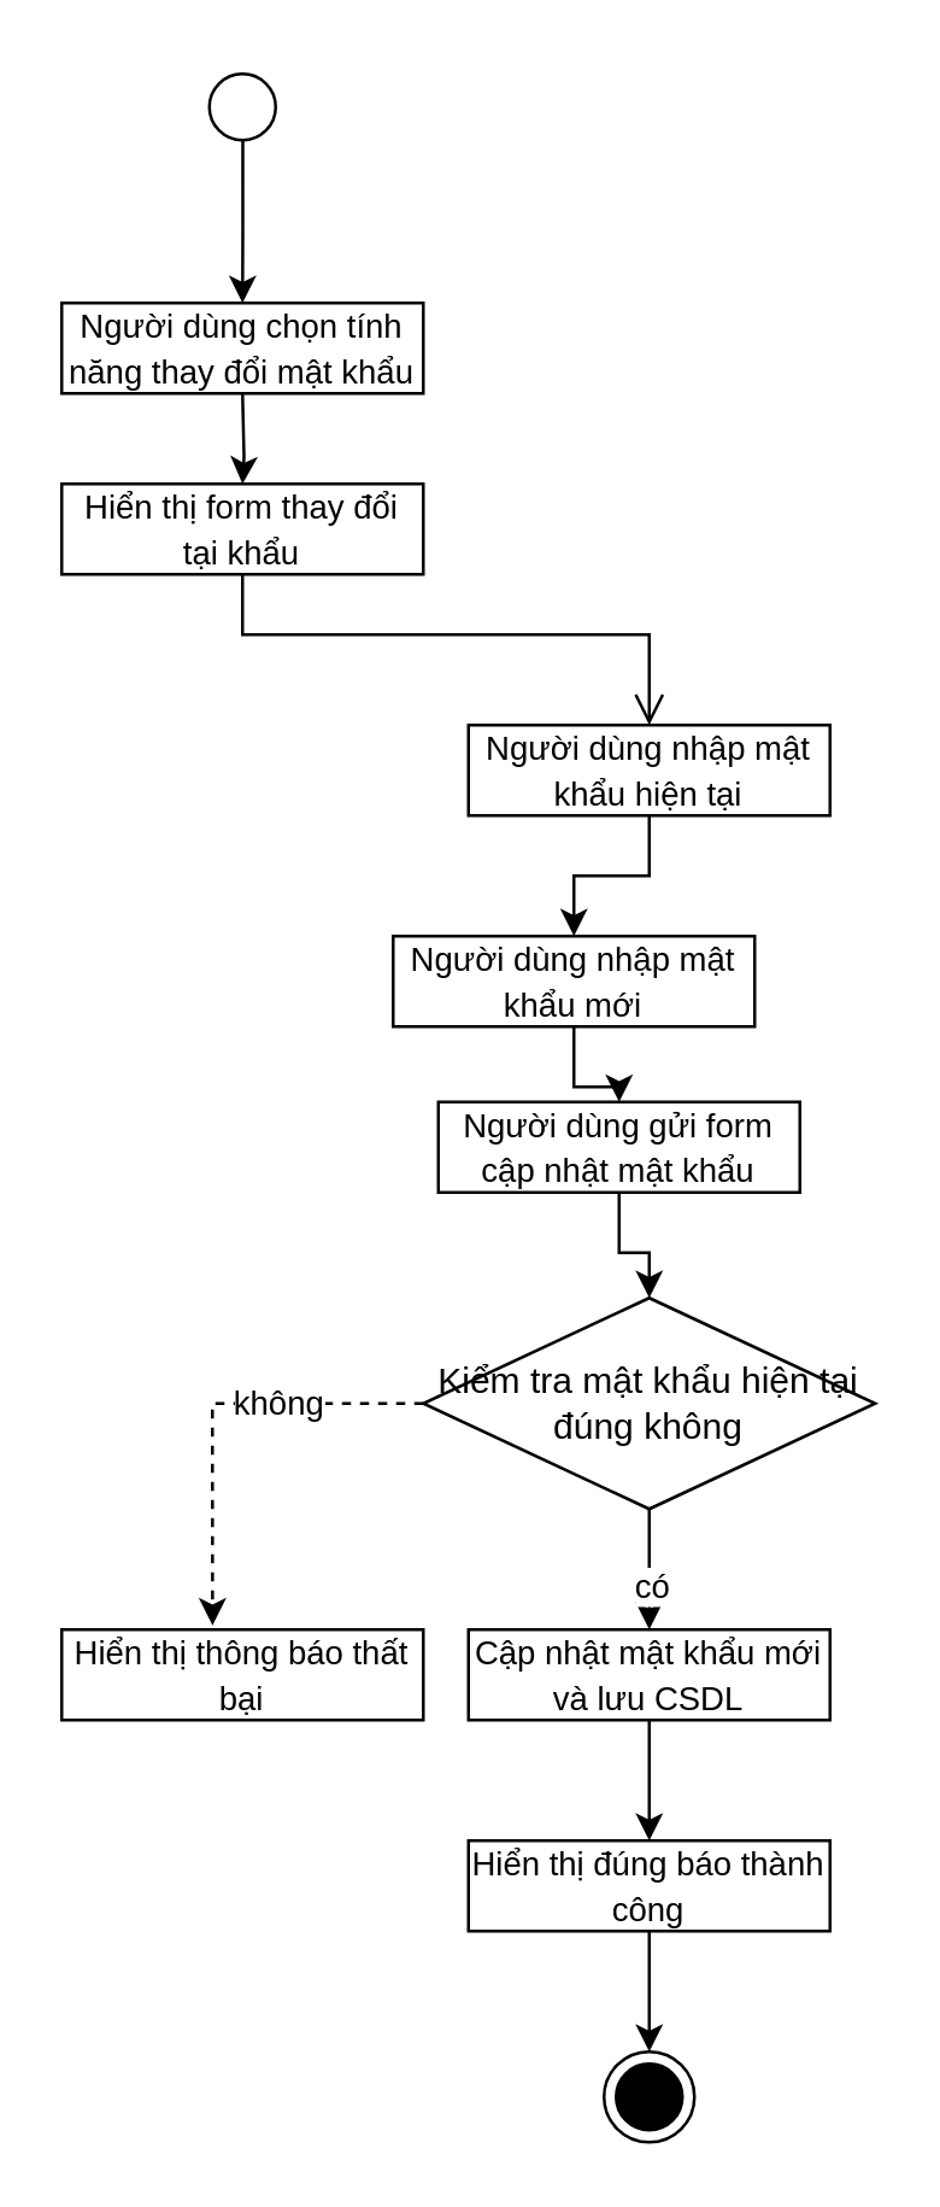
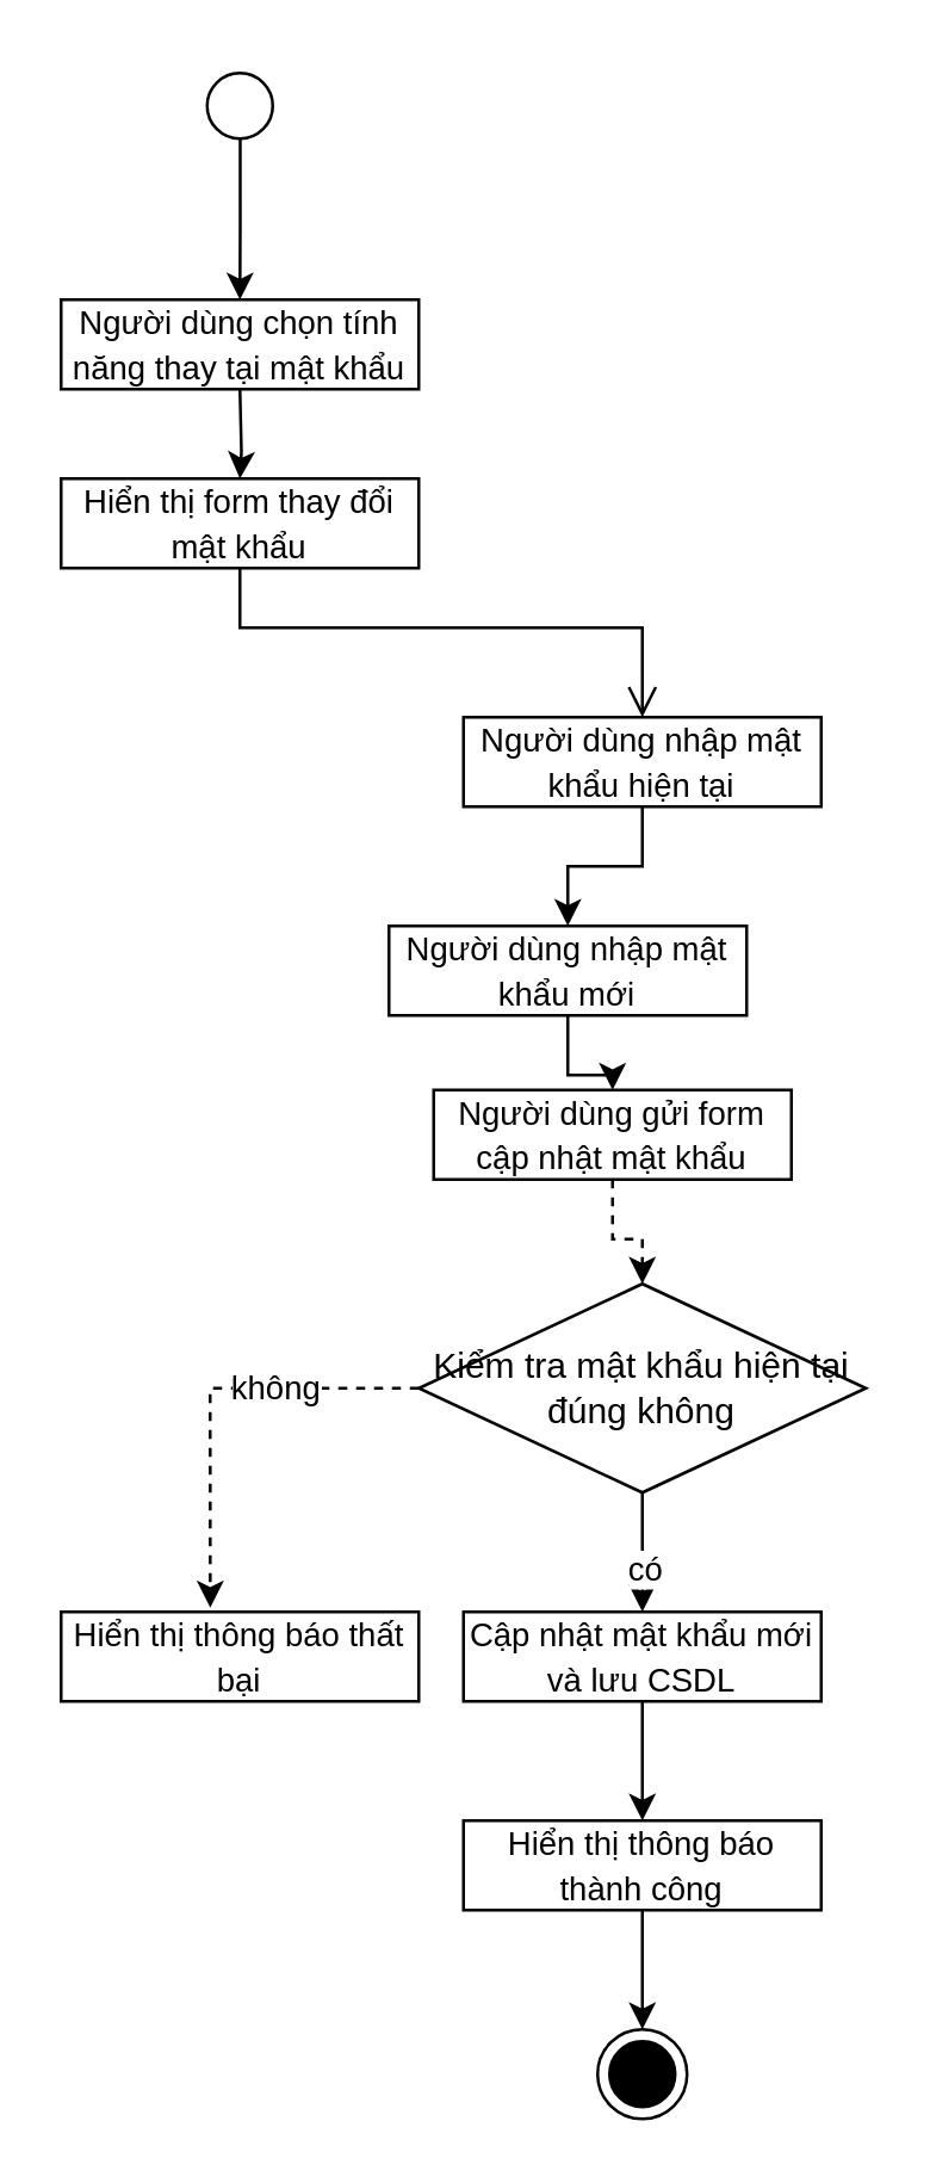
  <mxCell id="0" />
  <mxCell id="1" parent="0" />
  <mxCell id="2" value="" style="edgeStyle=orthogonalEdgeStyle;rounded=0;orthogonalLoop=1;jettySize=auto;html=1;exitX=0.503;exitY=0.867;exitDx=0;exitDy=0;exitPerimeter=0;" edge="1" parent="1" source="3" target="5"><mxGeometry relative="1" as="geometry" /></mxCell>
  <mxCell id="3" value="" style="ellipse;html=1;shape=startState;" vertex="1" parent="1"><mxGeometry x="65" y="20" width="30" height="30" as="geometry" /></mxCell>
  <mxCell id="4" value="" style="ellipse;html=1;shape=endState;fillColor=#000000;strokeColor=#000000;" vertex="1" parent="1"><mxGeometry x="200" y="680" width="30" height="30" as="geometry" /></mxCell>
- <mxCell id="5" value="&lt;font style=&quot;font-size: 11px;&quot;&gt;Người dùng chọn tính năng thay đổi mật khẩu&lt;/font&gt;" style="rounded=0;whiteSpace=wrap;html=1;" vertex="1" parent="1"><mxGeometry x="20" y="100" width="120" height="30" as="geometry" /></mxCell>
+ <mxCell id="5" value="&lt;font style=&quot;font-size: 11px;&quot;&gt;Người dùng chọn tính năng thay tại mật khẩu&lt;/font&gt;" style="rounded=0;whiteSpace=wrap;html=1;" vertex="1" parent="1"><mxGeometry x="20" y="100" width="120" height="30" as="geometry" /></mxCell>
  <mxCell id="6" value="" style="edgeStyle=orthogonalEdgeStyle;rounded=0;orthogonalLoop=1;jettySize=auto;html=1;exitX=0.503;exitY=0.867;exitDx=0;exitDy=0;exitPerimeter=0;" edge="1" parent="1" target="7"><mxGeometry relative="1" as="geometry"><mxPoint x="80" y="130" as="sourcePoint" /></mxGeometry></mxCell>
- <mxCell id="7" value="&lt;font style=&quot;font-size: 11px;&quot;&gt;Hiển thị form thay đổi tại khẩu&lt;/font&gt;" style="rounded=0;whiteSpace=wrap;html=1;" vertex="1" parent="1"><mxGeometry x="20" y="160" width="120" height="30" as="geometry" /></mxCell>
+ <mxCell id="7" value="&lt;font style=&quot;font-size: 11px;&quot;&gt;Hiển thị form thay đổi mật khẩu&lt;/font&gt;" style="rounded=0;whiteSpace=wrap;html=1;" vertex="1" parent="1"><mxGeometry x="20" y="160" width="120" height="30" as="geometry" /></mxCell>
  <mxCell id="8" value="" style="edgeStyle=orthogonalEdgeStyle;html=1;verticalAlign=bottom;endArrow=open;endSize=8;rounded=0;exitX=0.5;exitY=1;exitDx=0;exitDy=0;entryX=0.5;entryY=0;entryDx=0;entryDy=0;" edge="1" parent="1" source="7" target="15"><mxGeometry relative="1" as="geometry"><mxPoint x="291" y="350" as="targetPoint" /><mxPoint x="80" y="190" as="sourcePoint" /><Array as="points"><mxPoint x="80" y="210" /><mxPoint x="215" y="210" /></Array></mxGeometry></mxCell>
  <mxCell id="9" value="" style="edgeStyle=orthogonalEdgeStyle;rounded=0;orthogonalLoop=1;jettySize=auto;html=1;" edge="1" parent="1" source="13" target="21"><mxGeometry relative="1" as="geometry" /></mxCell>
  <mxCell id="10" value="có" style="edgeLabel;html=1;align=center;verticalAlign=middle;resizable=0;points=[];" vertex="1" connectable="0" parent="9"><mxGeometry x="0.24" relative="1" as="geometry"><mxPoint as="offset" /></mxGeometry></mxCell>
  <mxCell id="11" style="edgeStyle=orthogonalEdgeStyle;rounded=0;orthogonalLoop=1;jettySize=auto;html=1;exitX=0;exitY=0.5;exitDx=0;exitDy=0;entryX=0.417;entryY=-0.046;entryDx=0;entryDy=0;entryPerimeter=0;dashed=1;" edge="1" parent="1" source="13" target="24"><mxGeometry relative="1" as="geometry"><mxPoint x="60" y="464.875" as="targetPoint" /></mxGeometry></mxCell>
  <mxCell id="12" value="không" style="edgeLabel;html=1;align=center;verticalAlign=middle;resizable=0;points=[];" vertex="1" connectable="0" parent="11"><mxGeometry x="-0.313" y="-1" relative="1" as="geometry"><mxPoint as="offset" /></mxGeometry></mxCell>
  <mxCell id="13" value="Kiểm tra mật khẩu hiện tại đúng không" style="rhombus;whiteSpace=wrap;html=1;" vertex="1" parent="1"><mxGeometry x="140" y="430" width="150" height="70" as="geometry" /></mxCell>
  <mxCell id="14" value="" style="edgeStyle=orthogonalEdgeStyle;rounded=0;orthogonalLoop=1;jettySize=auto;html=1;entryX=0.5;entryY=0;entryDx=0;entryDy=0;" edge="1" parent="1" source="15" target="17"><mxGeometry relative="1" as="geometry" /></mxCell>
  <mxCell id="15" value="&lt;font style=&quot;font-size: 11px;&quot;&gt;Người dùng nhập mật khẩu hiện tại&lt;/font&gt;" style="rounded=0;whiteSpace=wrap;html=1;" vertex="1" parent="1"><mxGeometry x="155" y="240" width="120" height="30" as="geometry" /></mxCell>
  <mxCell id="16" value="" style="edgeStyle=orthogonalEdgeStyle;rounded=0;orthogonalLoop=1;jettySize=auto;html=1;" edge="1" parent="1" source="17" target="19"><mxGeometry relative="1" as="geometry" /></mxCell>
  <mxCell id="17" value="&lt;font style=&quot;font-size: 11px;&quot;&gt;Người dùng nhập mật khẩu mới&lt;/font&gt;" style="rounded=0;whiteSpace=wrap;html=1;" vertex="1" parent="1"><mxGeometry x="130" y="310" width="120" height="30" as="geometry" /></mxCell>
- <mxCell id="18" value="" style="edgeStyle=orthogonalEdgeStyle;rounded=0;orthogonalLoop=1;jettySize=auto;html=1;" edge="1" parent="1" source="19" target="13"><mxGeometry relative="1" as="geometry" /></mxCell>
+ <mxCell id="18" value="" style="edgeStyle=orthogonalEdgeStyle;rounded=0;orthogonalLoop=1;jettySize=auto;html=1;dashed=1;" edge="1" parent="1" source="19" target="13"><mxGeometry relative="1" as="geometry" /></mxCell>
  <mxCell id="19" value="&lt;span style=&quot;font-size: 11px;&quot;&gt;Người dùng gửi form cập nhật mật khẩu&lt;/span&gt;" style="rounded=0;whiteSpace=wrap;html=1;" vertex="1" parent="1"><mxGeometry x="145" y="365" width="120" height="30" as="geometry" /></mxCell>
  <mxCell id="20" value="" style="edgeStyle=orthogonalEdgeStyle;rounded=0;orthogonalLoop=1;jettySize=auto;html=1;" edge="1" parent="1" source="21" target="23"><mxGeometry relative="1" as="geometry" /></mxCell>
  <mxCell id="21" value="&lt;span style=&quot;font-size: 11px;&quot;&gt;Cập nhật mật khẩu mới và lưu CSDL&lt;/span&gt;" style="rounded=0;whiteSpace=wrap;html=1;" vertex="1" parent="1"><mxGeometry x="155" y="540" width="120" height="30" as="geometry" /></mxCell>
  <mxCell id="22" value="" style="edgeStyle=orthogonalEdgeStyle;rounded=0;orthogonalLoop=1;jettySize=auto;html=1;" edge="1" parent="1" source="23" target="4"><mxGeometry relative="1" as="geometry" /></mxCell>
- <mxCell id="23" value="&lt;span style=&quot;font-size: 11px;&quot;&gt;Hiển thị đúng báo thành công&lt;/span&gt;" style="rounded=0;whiteSpace=wrap;html=1;" vertex="1" parent="1"><mxGeometry x="155" y="610" width="120" height="30" as="geometry" /></mxCell>
+ <mxCell id="23" value="&lt;span style=&quot;font-size: 11px;&quot;&gt;Hiển thị thông báo thành công&lt;/span&gt;" style="rounded=0;whiteSpace=wrap;html=1;" vertex="1" parent="1"><mxGeometry x="155" y="610" width="120" height="30" as="geometry" /></mxCell>
  <mxCell id="24" value="&lt;span style=&quot;font-size: 11px;&quot;&gt;Hiển thị thông báo thất bại&lt;/span&gt;" style="rounded=0;whiteSpace=wrap;html=1;" vertex="1" parent="1"><mxGeometry x="20" y="540" width="120" height="30" as="geometry" /></mxCell>
